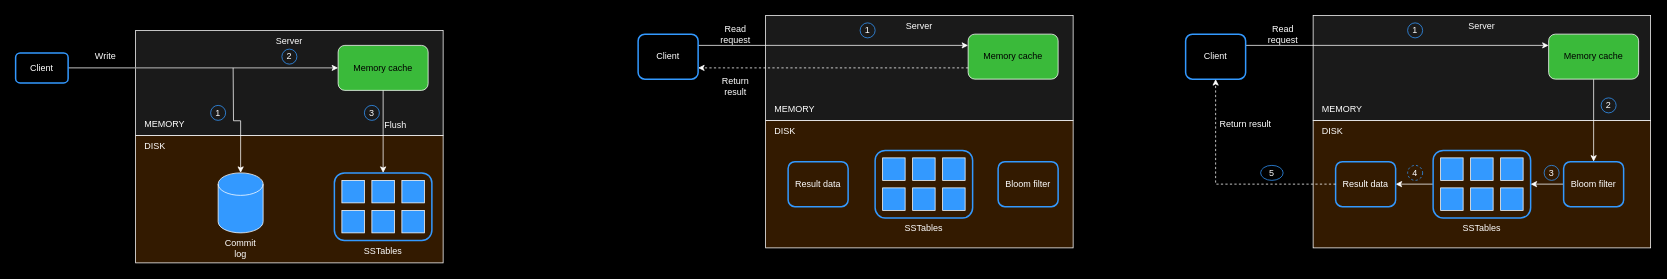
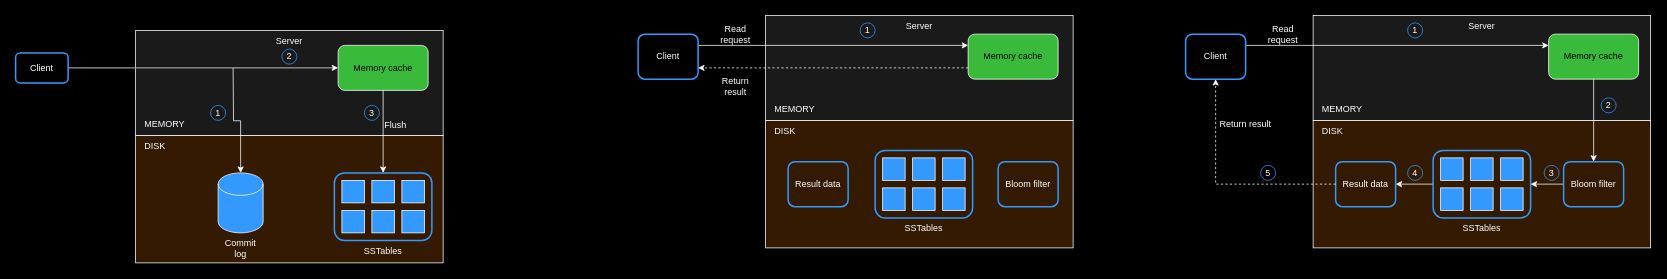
  <mxCell id="0" />
  <mxCell id="1" parent="0" />
  <mxCell id="2" value="" style="rounded=0;whiteSpace=wrap;html=1;strokeColor=#FFFFFF;align=center;verticalAlign=middle;fontFamily=Helvetica;fontSize=12;fontColor=default;fillColor=#331A00;" vertex="1" parent="1"><mxGeometry x="180" y="180" width="410" height="170" as="geometry" /></mxCell>
  <mxCell id="3" value="Server" style="rounded=0;whiteSpace=wrap;html=1;fillColor=#1A1A1A;strokeColor=#FFFFFF;fontColor=#FFFFFF;verticalAlign=top;" vertex="1" parent="1"><mxGeometry x="180" y="40" width="410" height="140" as="geometry" /></mxCell>
  <mxCell id="4" style="edgeStyle=orthogonalEdgeStyle;rounded=0;orthogonalLoop=1;jettySize=auto;html=1;entryX=0;entryY=0.5;entryDx=0;entryDy=0;fontFamily=Helvetica;fontSize=12;fontColor=default;" edge="1" parent="1" source="6" target="7"><mxGeometry relative="1" as="geometry" /></mxCell>
  <mxCell id="5" style="edgeStyle=orthogonalEdgeStyle;rounded=0;orthogonalLoop=1;jettySize=auto;html=1;entryX=0;entryY=0.5;entryDx=0;entryDy=0;fontFamily=Helvetica;fontSize=12;fontColor=default;strokeColor=#FFFFFF;" edge="1" parent="1" source="6" target="7"><mxGeometry relative="1" as="geometry" /></mxCell>
  <mxCell id="6" value="Client" style="rounded=1;whiteSpace=wrap;html=1;strokeColor=#3399FF;align=center;verticalAlign=middle;fontFamily=Helvetica;fontSize=12;fontColor=#FFFFFF;fillColor=none;strokeWidth=2;" vertex="1" parent="1"><mxGeometry x="20" y="70" width="70" height="40" as="geometry" /></mxCell>
  <mxCell id="7" value="Memory cache" style="rounded=1;whiteSpace=wrap;html=1;strokeColor=#FFFFFF;align=center;verticalAlign=middle;fontFamily=Helvetica;fontSize=12;fontColor=#000000;fillColor=#3ABA3A;labelBackgroundColor=none;" vertex="1" parent="1"><mxGeometry x="450" y="60" width="120" height="60" as="geometry" /></mxCell>
  <mxCell id="8" value="Commit log" style="shape=cylinder3;whiteSpace=wrap;html=1;boundedLbl=1;backgroundOutline=1;size=15;rounded=0;strokeColor=#FFFFFF;align=center;verticalAlign=top;fontFamily=Helvetica;fontSize=12;fontColor=#FFFFFF;fillColor=#3399FF;spacingTop=0;spacingBottom=0;labelPosition=center;verticalLabelPosition=bottom;" vertex="1" parent="1"><mxGeometry x="290" y="230" width="60" height="80" as="geometry" /></mxCell>
  <mxCell id="9" style="edgeStyle=orthogonalEdgeStyle;rounded=0;orthogonalLoop=1;jettySize=auto;html=1;fontFamily=Helvetica;fontSize=12;fontColor=default;strokeColor=#FFFFFF;" edge="1" parent="1" target="8"><mxGeometry relative="1" as="geometry"><mxPoint x="310" y="90" as="sourcePoint" /><mxPoint x="460" y="100" as="targetPoint" /></mxGeometry></mxCell>
  <mxCell id="10" value="SSTables" style="rounded=1;whiteSpace=wrap;html=1;strokeColor=#3399FF;align=center;verticalAlign=top;fontFamily=Helvetica;fontSize=12;fontColor=#FFFFFF;fillColor=none;strokeWidth=2;labelPosition=center;verticalLabelPosition=bottom;" vertex="1" parent="1"><mxGeometry x="445" y="230" width="130" height="90" as="geometry" /></mxCell>
  <mxCell id="11" value="" style="whiteSpace=wrap;html=1;aspect=fixed;rounded=0;strokeColor=#FFFFFF;align=center;verticalAlign=middle;fontFamily=Helvetica;fontSize=12;fontColor=default;fillColor=#3399FF;" vertex="1" parent="1"><mxGeometry x="455" y="240" width="30" height="30" as="geometry" /></mxCell>
  <mxCell id="12" value="" style="whiteSpace=wrap;html=1;aspect=fixed;rounded=0;strokeColor=#FFFFFF;align=center;verticalAlign=middle;fontFamily=Helvetica;fontSize=12;fontColor=default;fillColor=#3399FF;" vertex="1" parent="1"><mxGeometry x="495" y="240" width="30" height="30" as="geometry" /></mxCell>
  <mxCell id="13" value="" style="whiteSpace=wrap;html=1;aspect=fixed;rounded=0;strokeColor=#FFFFFF;align=center;verticalAlign=middle;fontFamily=Helvetica;fontSize=12;fontColor=default;fillColor=#3399FF;" vertex="1" parent="1"><mxGeometry x="535" y="240" width="30" height="30" as="geometry" /></mxCell>
  <mxCell id="14" value="" style="whiteSpace=wrap;html=1;aspect=fixed;rounded=0;strokeColor=#FFFFFF;align=center;verticalAlign=middle;fontFamily=Helvetica;fontSize=12;fontColor=default;fillColor=#3399FF;" vertex="1" parent="1"><mxGeometry x="455" y="280" width="30" height="30" as="geometry" /></mxCell>
  <mxCell id="15" value="" style="whiteSpace=wrap;html=1;aspect=fixed;rounded=0;strokeColor=#FFFFFF;align=center;verticalAlign=middle;fontFamily=Helvetica;fontSize=12;fontColor=default;fillColor=#3399FF;" vertex="1" parent="1"><mxGeometry x="495" y="280" width="30" height="30" as="geometry" /></mxCell>
  <mxCell id="16" value="" style="whiteSpace=wrap;html=1;aspect=fixed;rounded=0;strokeColor=#FFFFFF;align=center;verticalAlign=middle;fontFamily=Helvetica;fontSize=12;fontColor=default;fillColor=#3399FF;" vertex="1" parent="1"><mxGeometry x="535" y="280" width="30" height="30" as="geometry" /></mxCell>
- <mxCell id="17" value="Write" style="text;html=1;align=center;verticalAlign=middle;whiteSpace=wrap;rounded=0;fontFamily=Helvetica;fontSize=12;fontColor=#FFFFFF;" vertex="1" parent="1"><mxGeometry x="110" y="60" width="60" height="30" as="geometry" /></mxCell>
  <mxCell id="18" value="MEMORY" style="text;html=1;align=left;verticalAlign=middle;whiteSpace=wrap;rounded=0;fontFamily=Helvetica;fontSize=12;fontColor=#FFFFFF;" vertex="1" parent="1"><mxGeometry x="190" y="150" width="60" height="30" as="geometry" /></mxCell>
  <mxCell id="19" value="DISK" style="text;html=1;align=left;verticalAlign=middle;whiteSpace=wrap;rounded=0;fontFamily=Helvetica;fontSize=12;fontColor=#FFFFFF;" vertex="1" parent="1"><mxGeometry x="190" y="180" width="60" height="30" as="geometry" /></mxCell>
  <mxCell id="20" value="1" style="ellipse;whiteSpace=wrap;html=1;aspect=fixed;rounded=0;strokeColor=#3399FF;align=center;verticalAlign=middle;fontFamily=Helvetica;fontSize=12;fontColor=#FFFFFF;fillColor=none;" vertex="1" parent="1"><mxGeometry x="280" y="140" width="20" height="20" as="geometry" /></mxCell>
  <mxCell id="21" value="2" style="ellipse;whiteSpace=wrap;html=1;aspect=fixed;rounded=0;strokeColor=#3399FF;align=center;verticalAlign=middle;fontFamily=Helvetica;fontSize=12;fontColor=#FFFFFF;fillColor=none;" vertex="1" parent="1"><mxGeometry x="375" y="65" width="20" height="20" as="geometry" /></mxCell>
  <mxCell id="22" value="3" style="ellipse;whiteSpace=wrap;html=1;aspect=fixed;rounded=0;strokeColor=#3399FF;align=center;verticalAlign=middle;fontFamily=Helvetica;fontSize=12;fontColor=#FFFFFF;fillColor=none;" vertex="1" parent="1"><mxGeometry x="485" y="140" width="20" height="20" as="geometry" /></mxCell>
  <mxCell id="23" value="Flush" style="edgeStyle=orthogonalEdgeStyle;rounded=0;orthogonalLoop=1;jettySize=auto;html=1;fontFamily=Helvetica;fontSize=12;fontColor=#FFFFFF;strokeColor=#FFFFFF;exitX=0.5;exitY=1;exitDx=0;exitDy=0;entryX=0.5;entryY=0;entryDx=0;entryDy=0;verticalAlign=bottom;align=left;labelBackgroundColor=none;" edge="1" parent="1" source="7" target="10"><mxGeometry relative="1" as="geometry"><mxPoint x="320" y="100" as="sourcePoint" /><mxPoint x="320" y="240" as="targetPoint" /></mxGeometry></mxCell>
  <mxCell id="24" value="" style="rounded=0;whiteSpace=wrap;html=1;strokeColor=#FFFFFF;align=center;verticalAlign=middle;fontFamily=Helvetica;fontSize=12;fontColor=default;fillColor=#331A00;" vertex="1" parent="1"><mxGeometry x="1020" y="160" width="410" height="170" as="geometry" /></mxCell>
  <mxCell id="25" value="Server" style="rounded=0;whiteSpace=wrap;html=1;fillColor=#1A1A1A;strokeColor=#FFFFFF;fontColor=#FFFFFF;verticalAlign=top;" vertex="1" parent="1"><mxGeometry x="1020" y="20" width="410" height="140" as="geometry" /></mxCell>
  <mxCell id="26" style="edgeStyle=orthogonalEdgeStyle;rounded=0;orthogonalLoop=1;jettySize=auto;html=1;entryX=0;entryY=0.25;entryDx=0;entryDy=0;fontFamily=Helvetica;fontSize=12;fontColor=default;strokeColor=#FFFFFF;exitX=1;exitY=0.25;exitDx=0;exitDy=0;" edge="1" parent="1" source="27" target="28"><mxGeometry relative="1" as="geometry" /></mxCell>
  <mxCell id="27" value="Client" style="rounded=1;whiteSpace=wrap;html=1;strokeColor=#3399FF;align=center;verticalAlign=middle;fontFamily=Helvetica;fontSize=12;fontColor=#FFFFFF;fillColor=none;strokeWidth=2;" vertex="1" parent="1"><mxGeometry x="850" y="45" width="80" height="60" as="geometry" /></mxCell>
  <mxCell id="28" value="Memory cache" style="rounded=1;whiteSpace=wrap;html=1;strokeColor=#FFFFFF;align=center;verticalAlign=middle;fontFamily=Helvetica;fontSize=12;fontColor=#000000;fillColor=#3ABA3A;labelBackgroundColor=none;" vertex="1" parent="1"><mxGeometry x="1290" y="45" width="120" height="60" as="geometry" /></mxCell>
  <mxCell id="29" value="SSTables" style="rounded=1;whiteSpace=wrap;html=1;strokeColor=#3399FF;align=center;verticalAlign=top;fontFamily=Helvetica;fontSize=12;fontColor=#FFFFFF;fillColor=none;strokeWidth=2;labelPosition=center;verticalLabelPosition=bottom;" vertex="1" parent="1"><mxGeometry x="1166" y="200" width="130" height="90" as="geometry" /></mxCell>
  <mxCell id="30" value="" style="whiteSpace=wrap;html=1;aspect=fixed;rounded=0;strokeColor=#FFFFFF;align=center;verticalAlign=middle;fontFamily=Helvetica;fontSize=12;fontColor=default;fillColor=#3399FF;" vertex="1" parent="1"><mxGeometry x="1176" y="210" width="30" height="30" as="geometry" /></mxCell>
  <mxCell id="31" value="" style="whiteSpace=wrap;html=1;aspect=fixed;rounded=0;strokeColor=#FFFFFF;align=center;verticalAlign=middle;fontFamily=Helvetica;fontSize=12;fontColor=default;fillColor=#3399FF;" vertex="1" parent="1"><mxGeometry x="1216" y="210" width="30" height="30" as="geometry" /></mxCell>
  <mxCell id="32" value="" style="whiteSpace=wrap;html=1;aspect=fixed;rounded=0;strokeColor=#FFFFFF;align=center;verticalAlign=middle;fontFamily=Helvetica;fontSize=12;fontColor=default;fillColor=#3399FF;" vertex="1" parent="1"><mxGeometry x="1256" y="210" width="30" height="30" as="geometry" /></mxCell>
  <mxCell id="33" value="" style="whiteSpace=wrap;html=1;aspect=fixed;rounded=0;strokeColor=#FFFFFF;align=center;verticalAlign=middle;fontFamily=Helvetica;fontSize=12;fontColor=default;fillColor=#3399FF;" vertex="1" parent="1"><mxGeometry x="1176" y="250" width="30" height="30" as="geometry" /></mxCell>
  <mxCell id="34" value="" style="whiteSpace=wrap;html=1;aspect=fixed;rounded=0;strokeColor=#FFFFFF;align=center;verticalAlign=middle;fontFamily=Helvetica;fontSize=12;fontColor=default;fillColor=#3399FF;" vertex="1" parent="1"><mxGeometry x="1216" y="250" width="30" height="30" as="geometry" /></mxCell>
  <mxCell id="35" value="" style="whiteSpace=wrap;html=1;aspect=fixed;rounded=0;strokeColor=#FFFFFF;align=center;verticalAlign=middle;fontFamily=Helvetica;fontSize=12;fontColor=default;fillColor=#3399FF;" vertex="1" parent="1"><mxGeometry x="1256" y="250" width="30" height="30" as="geometry" /></mxCell>
  <mxCell id="36" value="Read request" style="text;html=1;align=center;verticalAlign=middle;whiteSpace=wrap;rounded=0;fontFamily=Helvetica;fontSize=12;fontColor=#FFFFFF;" vertex="1" parent="1"><mxGeometry x="950" y="30" width="60" height="30" as="geometry" /></mxCell>
  <mxCell id="37" value="MEMORY" style="text;html=1;align=left;verticalAlign=middle;whiteSpace=wrap;rounded=0;fontFamily=Helvetica;fontSize=12;fontColor=#FFFFFF;" vertex="1" parent="1"><mxGeometry x="1030" y="130" width="60" height="30" as="geometry" /></mxCell>
  <mxCell id="38" value="DISK" style="text;html=1;align=left;verticalAlign=middle;whiteSpace=wrap;rounded=0;fontFamily=Helvetica;fontSize=12;fontColor=#FFFFFF;" vertex="1" parent="1"><mxGeometry x="1030" y="160" width="60" height="30" as="geometry" /></mxCell>
  <mxCell id="39" value="1" style="ellipse;whiteSpace=wrap;html=1;aspect=fixed;rounded=0;strokeColor=#3399FF;align=center;verticalAlign=middle;fontFamily=Helvetica;fontSize=12;fontColor=#FFFFFF;fillColor=none;" vertex="1" parent="1"><mxGeometry x="1146" y="30" width="20" height="20" as="geometry" /></mxCell>
  <mxCell id="40" value="Result data" style="rounded=1;whiteSpace=wrap;html=1;strokeColor=#3399FF;align=center;verticalAlign=middle;fontFamily=Helvetica;fontSize=12;fontColor=#FFFFFF;fillColor=none;strokeWidth=2;" vertex="1" parent="1"><mxGeometry x="1050" y="215" width="80" height="60" as="geometry" /></mxCell>
  <mxCell id="41" value="Bloom filter" style="rounded=1;whiteSpace=wrap;html=1;strokeColor=#3399FF;align=center;verticalAlign=middle;fontFamily=Helvetica;fontSize=12;fontColor=#FFFFFF;fillColor=none;strokeWidth=2;" vertex="1" parent="1"><mxGeometry x="1330" y="215" width="80" height="60" as="geometry" /></mxCell>
  <mxCell id="42" style="edgeStyle=orthogonalEdgeStyle;rounded=0;orthogonalLoop=1;jettySize=auto;html=1;entryX=1;entryY=0.75;entryDx=0;entryDy=0;fontFamily=Helvetica;fontSize=12;fontColor=default;strokeColor=#FFFFFF;exitX=0;exitY=0.75;exitDx=0;exitDy=0;dashed=1;" edge="1" parent="1" source="28" target="27"><mxGeometry relative="1" as="geometry"><mxPoint x="960" y="120" as="sourcePoint" /><mxPoint x="1320" y="120" as="targetPoint" /></mxGeometry></mxCell>
  <mxCell id="43" value="Return result" style="text;html=1;align=center;verticalAlign=middle;whiteSpace=wrap;rounded=0;fontFamily=Helvetica;fontSize=12;fontColor=#FFFFFF;" vertex="1" parent="1"><mxGeometry x="950" y="100" width="60" height="30" as="geometry" /></mxCell>
  <mxCell id="44" value="" style="rounded=0;whiteSpace=wrap;html=1;strokeColor=#FFFFFF;align=center;verticalAlign=middle;fontFamily=Helvetica;fontSize=12;fontColor=default;fillColor=#331A00;" vertex="1" parent="1"><mxGeometry x="1750" y="160" width="450" height="170" as="geometry" /></mxCell>
  <mxCell id="45" value="Server" style="rounded=0;whiteSpace=wrap;html=1;fillColor=#1A1A1A;strokeColor=#FFFFFF;fontColor=#FFFFFF;verticalAlign=top;" vertex="1" parent="1"><mxGeometry x="1750" y="20" width="450" height="140" as="geometry" /></mxCell>
  <mxCell id="46" style="edgeStyle=orthogonalEdgeStyle;rounded=0;orthogonalLoop=1;jettySize=auto;html=1;entryX=0;entryY=0.25;entryDx=0;entryDy=0;fontFamily=Helvetica;fontSize=12;fontColor=default;strokeColor=#FFFFFF;exitX=1;exitY=0.25;exitDx=0;exitDy=0;" edge="1" parent="1" source="47" target="49"><mxGeometry relative="1" as="geometry" /></mxCell>
  <mxCell id="47" value="Client" style="rounded=1;whiteSpace=wrap;html=1;strokeColor=#3399FF;align=center;verticalAlign=middle;fontFamily=Helvetica;fontSize=12;fontColor=#FFFFFF;fillColor=none;strokeWidth=2;" vertex="1" parent="1"><mxGeometry x="1580" y="45" width="80" height="60" as="geometry" /></mxCell>
  <mxCell id="48" style="edgeStyle=orthogonalEdgeStyle;rounded=0;orthogonalLoop=1;jettySize=auto;html=1;entryX=0.5;entryY=0;entryDx=0;entryDy=0;fontFamily=Helvetica;fontSize=12;fontColor=default;strokeColor=#FFFFFF;" edge="1" parent="1" source="49" target="64"><mxGeometry relative="1" as="geometry" /></mxCell>
  <mxCell id="49" value="Memory cache" style="rounded=1;whiteSpace=wrap;html=1;strokeColor=#FFFFFF;align=center;verticalAlign=middle;fontFamily=Helvetica;fontSize=12;fontColor=#000000;fillColor=#3ABA3A;labelBackgroundColor=none;" vertex="1" parent="1"><mxGeometry x="2064" y="45" width="120" height="60" as="geometry" /></mxCell>
  <mxCell id="50" style="edgeStyle=orthogonalEdgeStyle;shape=connector;rounded=0;orthogonalLoop=1;jettySize=auto;html=1;entryX=1;entryY=0.5;entryDx=0;entryDy=0;strokeColor=#FFFFFF;align=center;verticalAlign=middle;fontFamily=Helvetica;fontSize=12;fontColor=default;labelBackgroundColor=default;endArrow=classic;" edge="1" parent="1" source="51" target="62"><mxGeometry relative="1" as="geometry" /></mxCell>
  <mxCell id="51" value="SSTables" style="rounded=1;whiteSpace=wrap;html=1;strokeColor=#3399FF;align=center;verticalAlign=top;fontFamily=Helvetica;fontSize=12;fontColor=#FFFFFF;fillColor=none;strokeWidth=2;labelPosition=center;verticalLabelPosition=bottom;" vertex="1" parent="1"><mxGeometry x="1910" y="200" width="130" height="90" as="geometry" /></mxCell>
  <mxCell id="52" value="" style="whiteSpace=wrap;html=1;aspect=fixed;rounded=0;strokeColor=#FFFFFF;align=center;verticalAlign=middle;fontFamily=Helvetica;fontSize=12;fontColor=default;fillColor=#3399FF;" vertex="1" parent="1"><mxGeometry x="1920" y="210" width="30" height="30" as="geometry" /></mxCell>
  <mxCell id="53" value="" style="whiteSpace=wrap;html=1;aspect=fixed;rounded=0;strokeColor=#FFFFFF;align=center;verticalAlign=middle;fontFamily=Helvetica;fontSize=12;fontColor=default;fillColor=#3399FF;" vertex="1" parent="1"><mxGeometry x="1960" y="210" width="30" height="30" as="geometry" /></mxCell>
  <mxCell id="54" value="" style="whiteSpace=wrap;html=1;aspect=fixed;rounded=0;strokeColor=#FFFFFF;align=center;verticalAlign=middle;fontFamily=Helvetica;fontSize=12;fontColor=default;fillColor=#3399FF;" vertex="1" parent="1"><mxGeometry x="2000" y="210" width="30" height="30" as="geometry" /></mxCell>
  <mxCell id="55" value="" style="whiteSpace=wrap;html=1;aspect=fixed;rounded=0;strokeColor=#FFFFFF;align=center;verticalAlign=middle;fontFamily=Helvetica;fontSize=12;fontColor=default;fillColor=#3399FF;" vertex="1" parent="1"><mxGeometry x="1920" y="250" width="30" height="30" as="geometry" /></mxCell>
  <mxCell id="56" value="" style="whiteSpace=wrap;html=1;aspect=fixed;rounded=0;strokeColor=#FFFFFF;align=center;verticalAlign=middle;fontFamily=Helvetica;fontSize=12;fontColor=default;fillColor=#3399FF;" vertex="1" parent="1"><mxGeometry x="1960" y="250" width="30" height="30" as="geometry" /></mxCell>
  <mxCell id="57" value="" style="whiteSpace=wrap;html=1;aspect=fixed;rounded=0;strokeColor=#FFFFFF;align=center;verticalAlign=middle;fontFamily=Helvetica;fontSize=12;fontColor=default;fillColor=#3399FF;" vertex="1" parent="1"><mxGeometry x="2000" y="250" width="30" height="30" as="geometry" /></mxCell>
  <mxCell id="58" value="Read request" style="text;html=1;align=center;verticalAlign=middle;whiteSpace=wrap;rounded=0;fontFamily=Helvetica;fontSize=12;fontColor=#FFFFFF;" vertex="1" parent="1"><mxGeometry x="1680" y="30" width="60" height="30" as="geometry" /></mxCell>
  <mxCell id="59" value="MEMORY" style="text;html=1;align=left;verticalAlign=middle;whiteSpace=wrap;rounded=0;fontFamily=Helvetica;fontSize=12;fontColor=#FFFFFF;" vertex="1" parent="1"><mxGeometry x="1760" y="130" width="60" height="30" as="geometry" /></mxCell>
  <mxCell id="60" value="DISK" style="text;html=1;align=left;verticalAlign=middle;whiteSpace=wrap;rounded=0;fontFamily=Helvetica;fontSize=12;fontColor=#FFFFFF;" vertex="1" parent="1"><mxGeometry x="1760" y="160" width="60" height="30" as="geometry" /></mxCell>
  <mxCell id="61" value="1" style="ellipse;whiteSpace=wrap;html=1;aspect=fixed;rounded=0;strokeColor=#3399FF;align=center;verticalAlign=middle;fontFamily=Helvetica;fontSize=12;fontColor=#FFFFFF;fillColor=none;" vertex="1" parent="1"><mxGeometry x="1876" y="30" width="20" height="20" as="geometry" /></mxCell>
  <mxCell id="62" value="Result data" style="rounded=1;whiteSpace=wrap;html=1;strokeColor=#3399FF;align=center;verticalAlign=middle;fontFamily=Helvetica;fontSize=12;fontColor=#FFFFFF;fillColor=none;strokeWidth=2;" vertex="1" parent="1"><mxGeometry x="1780" y="215" width="80" height="60" as="geometry" /></mxCell>
  <mxCell id="63" style="edgeStyle=orthogonalEdgeStyle;shape=connector;rounded=0;orthogonalLoop=1;jettySize=auto;html=1;entryX=1;entryY=0.5;entryDx=0;entryDy=0;strokeColor=#FFFFFF;align=center;verticalAlign=middle;fontFamily=Helvetica;fontSize=12;fontColor=default;labelBackgroundColor=default;endArrow=classic;" edge="1" parent="1" source="64" target="51"><mxGeometry relative="1" as="geometry"><mxPoint x="2060" y="245" as="targetPoint" /></mxGeometry></mxCell>
  <mxCell id="64" value="Bloom filter" style="rounded=1;whiteSpace=wrap;html=1;strokeColor=#3399FF;align=center;verticalAlign=middle;fontFamily=Helvetica;fontSize=12;fontColor=#FFFFFF;fillColor=none;strokeWidth=2;" vertex="1" parent="1"><mxGeometry x="2084" y="215" width="80" height="60" as="geometry" /></mxCell>
  <mxCell id="65" style="edgeStyle=orthogonalEdgeStyle;rounded=0;orthogonalLoop=1;jettySize=auto;html=1;entryX=0.5;entryY=1;entryDx=0;entryDy=0;fontFamily=Helvetica;fontSize=12;fontColor=default;strokeColor=#FFFFFF;exitX=0;exitY=0.5;exitDx=0;exitDy=0;dashed=1;" edge="1" parent="1" source="62" target="47"><mxGeometry relative="1" as="geometry"><mxPoint x="1690" y="120" as="sourcePoint" /><mxPoint x="2050" y="120" as="targetPoint" /></mxGeometry></mxCell>
  <mxCell id="66" value="Return result" style="text;html=1;align=center;verticalAlign=middle;whiteSpace=wrap;rounded=0;fontFamily=Helvetica;fontSize=12;fontColor=#FFFFFF;" vertex="1" parent="1"><mxGeometry x="1620" y="150" width="80" height="30" as="geometry" /></mxCell>
  <mxCell id="67" value="2" style="ellipse;whiteSpace=wrap;html=1;aspect=fixed;rounded=0;strokeColor=#3399FF;align=center;verticalAlign=middle;fontFamily=Helvetica;fontSize=12;fontColor=#FFFFFF;fillColor=none;" vertex="1" parent="1"><mxGeometry x="2134" y="130" width="20" height="20" as="geometry" /></mxCell>
  <mxCell id="68" value="3" style="ellipse;whiteSpace=wrap;html=1;aspect=fixed;rounded=0;strokeColor=#3399FF;align=center;verticalAlign=middle;fontFamily=Helvetica;fontSize=12;fontColor=#FFFFFF;fillColor=none;" vertex="1" parent="1"><mxGeometry x="2058" y="220" width="20" height="20" as="geometry" /></mxCell>
- <mxCell id="69" value="4" style="ellipse;whiteSpace=wrap;html=1;aspect=fixed;rounded=0;strokeColor=#3399FF;align=center;verticalAlign=middle;fontFamily=Helvetica;fontSize=12;fontColor=#FFFFFF;fillColor=none;dashed=1;" vertex="1" parent="1"><mxGeometry x="1876" y="220" width="20" height="20" as="geometry" /></mxCell>
- <mxCell id="70" value="5" style="ellipse;whiteSpace=wrap;html=1;aspect=fixed;rounded=0;strokeColor=#3399FF;align=center;verticalAlign=middle;fontFamily=Helvetica;fontSize=12;fontColor=#FFFFFF;fillColor=none;" vertex="1" parent="1"><mxGeometry x="1680" y="220" width="30" height="20" as="geometry" /></mxCell>
+ <mxCell id="69" value="4" style="ellipse;whiteSpace=wrap;html=1;aspect=fixed;rounded=0;strokeColor=#3399FF;align=center;verticalAlign=middle;fontFamily=Helvetica;fontSize=12;fontColor=#FFFFFF;fillColor=none;" vertex="1" parent="1"><mxGeometry x="1876" y="220" width="20" height="20" as="geometry" /></mxCell>
+ <mxCell id="70" value="5" style="ellipse;whiteSpace=wrap;html=1;aspect=fixed;rounded=0;strokeColor=#3399FF;align=center;verticalAlign=middle;fontFamily=Helvetica;fontSize=12;fontColor=#FFFFFF;fillColor=none;" vertex="1" parent="1"><mxGeometry x="1680" y="220" width="20" height="20" as="geometry" /></mxCell>
